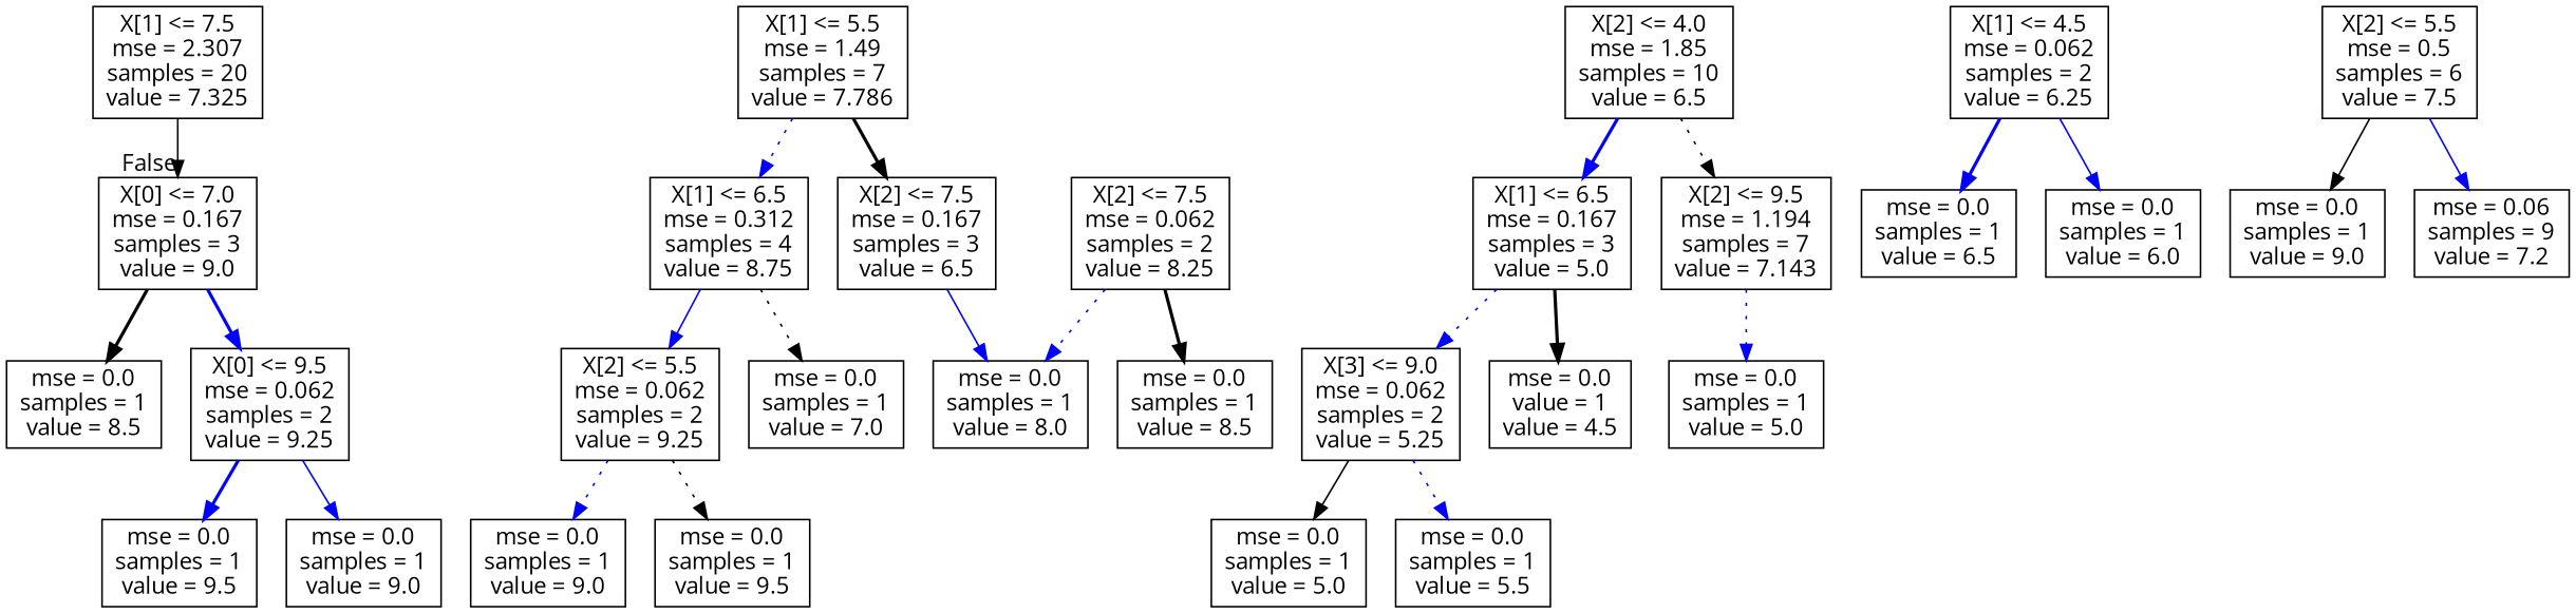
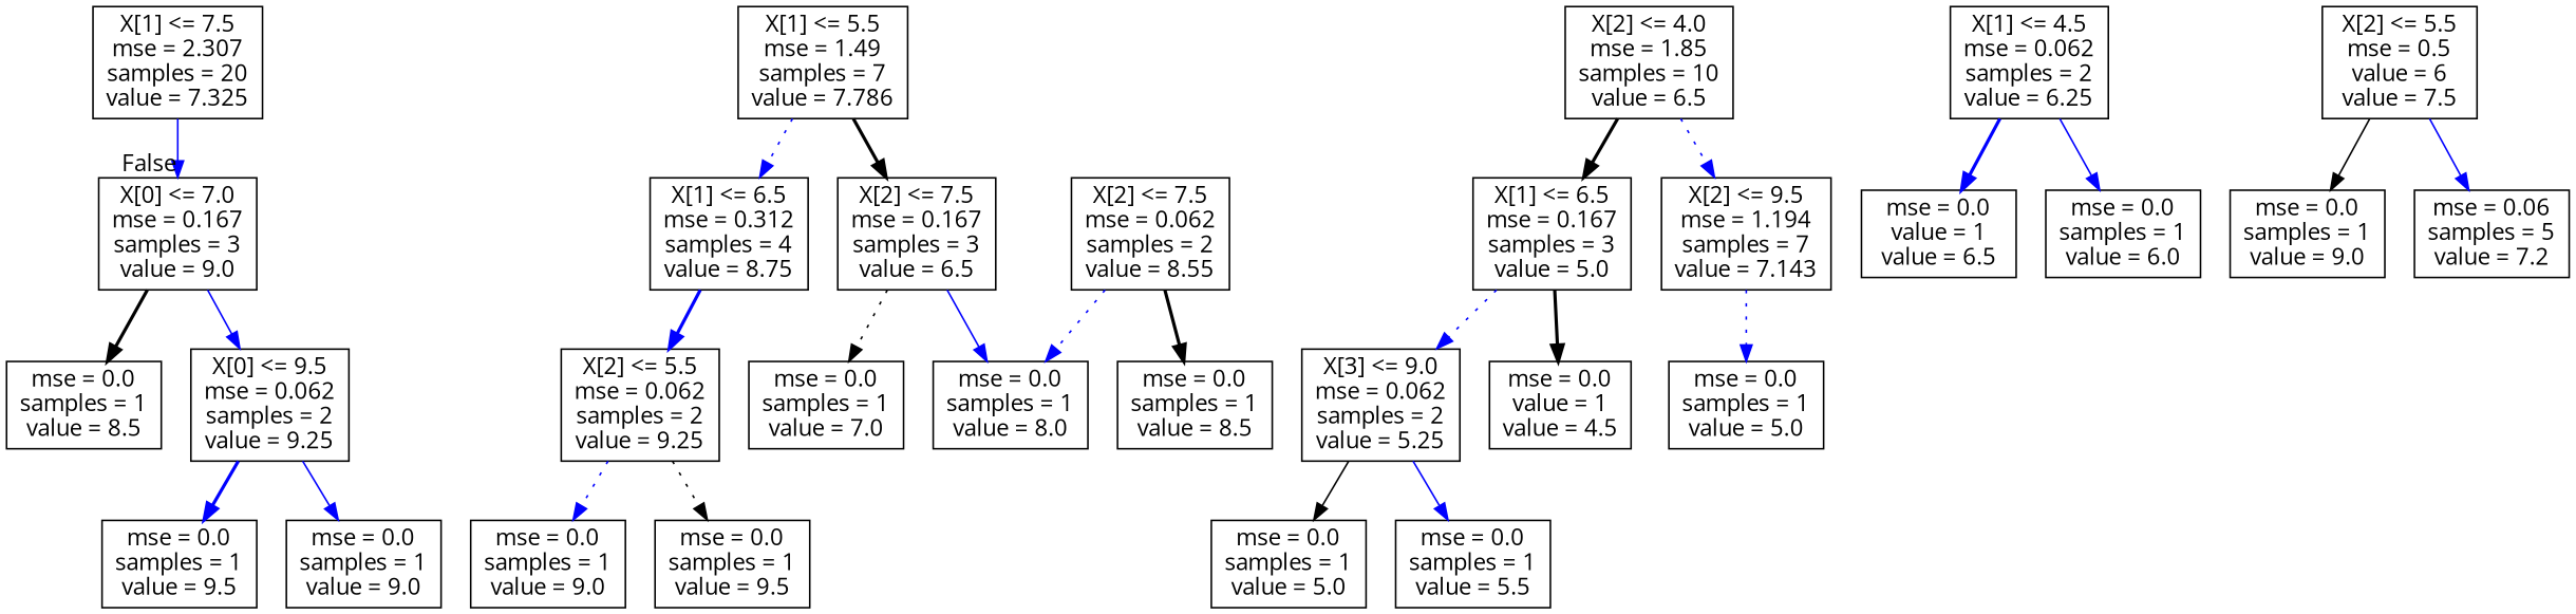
  digraph {
    fontname="Open Sans"
    node [fontname="Open Sans" shape=box]
    edge [color=blue fontname="Open Sans" style=bold]
    n1 [label="X[1] <= 7.5\nmse = 2.307\nsamples = 20\nvalue = 7.325"]
    n2 [label="X[0] <= 7.0\nmse = 0.167\nsamples = 3\nvalue = 9.0"]
    n3 [label="mse = 0.0\nsamples = 1\nvalue = 8.5"]
    n4 [label="X[0] <= 9.5\nmse = 0.062\nsamples = 2\nvalue = 9.25"]
    n5 [label="X[1] <= 5.5\nmse = 1.49\nsamples = 7\nvalue = 7.786"]
    n6 [label="X[2] <= 7.5\nmse = 0.167\nsamples = 3\nvalue = 6.5"]
    n7 [label="X[1] <= 6.5\nmse = 0.312\nsamples = 4\nvalue = 8.75"]
    n8 [label="X[2] <= 4.0\nmse = 1.85\nsamples = 10\nvalue = 6.5"]
    n9 [label="X[1] <= 6.5\nmse = 0.167\nsamples = 3\nvalue = 5.0"]
    n10 [label="X[2] <= 9.5\nmse = 1.194\nsamples = 7\nvalue = 7.143"]
    n11 [label="mse = 0.0\nsamples = 1\nvalue = 7.0"]
    n12 [label="mse = 0.0\nsamples = 1\nvalue = 8.0"]
    n13 [label="X[2] <= 5.5\nmse = 0.062\nsamples = 2\nvalue = 9.25"]
    n14 [label="X[1] <= 4.5\nmse = 0.062\nsamples = 2\nvalue = 6.25"]
-   n15 [label="mse = 0.0\nsamples = 1\nvalue = 6.5"]
+   n15 [label="mse = 0.0\nvalue = 1\nvalue = 6.5"]
    n16 [label="mse = 0.0\nsamples = 1\nvalue = 6.0"]
-   n17 [label="X[2] <= 7.5\nmse = 0.062\nsamples = 2\nvalue = 8.25"]
+   n17 [label="X[2] <= 7.5\nmse = 0.062\nsamples = 2\nvalue = 8.55"]
    n18 [label="mse = 0.0\nsamples = 1\nvalue = 8.5"]
    n19 [label="mse = 0.0\nsamples = 1\nvalue = 9.0"]
    n20 [label="mse = 0.0\nsamples = 1\nvalue = 9.5"]
    n21 [label="X[3] <= 9.0\nmse = 0.062\nsamples = 2\nvalue = 5.25"]
    n22 [label="mse = 0.0\nvalue = 1\nvalue = 4.5"]
    n23 [label="mse = 0.0\nsamples = 1\nvalue = 5.0"]
    n24 [label="mse = 0.0\nsamples = 1\nvalue = 5.0"]
    n25 [label="mse = 0.0\nsamples = 1\nvalue = 5.5"]
-   n26 [label="X[2] <= 5.5\nmse = 0.5\nsamples = 6\nvalue = 7.5"]
+   n26 [label="X[2] <= 5.5\nmse = 0.5\nvalue = 6\nvalue = 7.5"]
    n27 [label="mse = 0.0\nsamples = 1\nvalue = 9.0"]
-   n28 [label="mse = 0.06\nsamples = 9\nvalue = 7.2"]
+   n28 [label="mse = 0.06\nsamples = 5\nvalue = 7.2"]
    n29 [label="mse = 0.0\nsamples = 1\nvalue = 9.5"]
    n30 [label="mse = 0.0\nsamples = 1\nvalue = 9.0"]
-   n1 -> n2 [color=black headlabel=False labelangle=-45 labeldistance=2.5 style=solid]
+   n1 -> n2 [headlabel=False labelangle=-45 labeldistance=2.5 style=solid]
    n2 -> n3 [color=black]
-   n2 -> n4
+   n2 -> n4 [style=solid]
    n4 -> n29
    n4 -> n30 [style=solid]
    n5 -> n6 [color=black]
    n5 -> n7 [style=dotted]
-   n7 -> n11 [color=black style=dotted]
+   n6 -> n11 [color=black style=dotted]
    n6 -> n12 [style=solid]
-   n7 -> n13 [style=solid]
-   n8 -> n9
-   n8 -> n10 [color=black style=dotted]
+   n7 -> n13
+   n8 -> n9 [color=black]
+   n8 -> n10 [style=dotted]
    n9 -> n21 [style=dotted]
    n9 -> n22 [color=black]
    n10 -> n23 [style=dotted]
    n13 -> n19 [style=dotted]
    n13 -> n20 [color=black style=dotted]
    n14 -> n15
    n14 -> n16 [style=solid]
    n17 -> n12 [style=dotted]
    n17 -> n18 [color=black]
    n21 -> n24 [color=black style=solid]
-   n21 -> n25 [style=dotted]
+   n21 -> n25 [style=solid]
    n26 -> n27 [color=black style=solid]
    n26 -> n28 [style=solid]
  }
